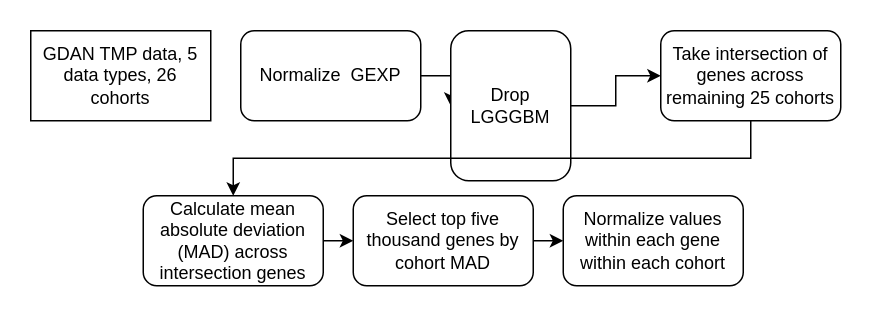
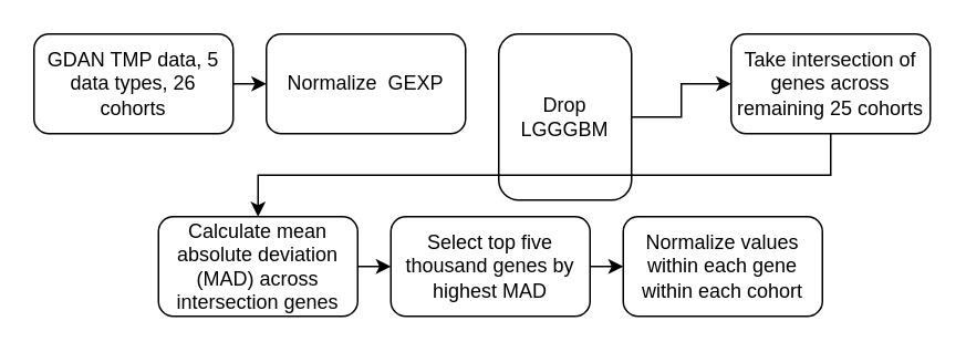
  <mxCell id="0" />
  <mxCell id="1" parent="0" />
- <mxCell id="3" value="GDAN TMP data, 5 data types, 26 cohorts" style="whiteSpace=wrap;html=1;rounded=0;" vertex="1" parent="1"><mxGeometry x="20" y="20" width="120" height="60" as="geometry" /></mxCell>
- <mxCell id="4" style="edgeStyle=orthogonalEdgeStyle;rounded=0;orthogonalLoop=1;jettySize=auto;html=1;exitX=1;exitY=0.5;exitDx=0;exitDy=0;entryX=0;entryY=0.5;entryDx=0;entryDy=0;" edge="1" parent="1" source="5" target="7"><mxGeometry relative="1" as="geometry" /></mxCell>
+ <mxCell id="2" style="edgeStyle=orthogonalEdgeStyle;rounded=0;orthogonalLoop=1;jettySize=auto;html=1;exitX=1;exitY=0.5;exitDx=0;exitDy=0;entryX=0;entryY=0.5;entryDx=0;entryDy=0;" edge="1" parent="1" source="3" target="5"><mxGeometry relative="1" as="geometry" /></mxCell>
+ <mxCell id="3" value="GDAN TMP data, 5 data types, 26 cohorts" style="rounded=1;whiteSpace=wrap;html=1;" vertex="1" parent="1"><mxGeometry x="20" y="20" width="120" height="60" as="geometry" /></mxCell>
  <mxCell id="5" value="Normalize&amp;nbsp; GEXP" style="rounded=1;whiteSpace=wrap;html=1;" vertex="1" parent="1"><mxGeometry x="160" y="20" width="120" height="60" as="geometry" /></mxCell>
  <mxCell id="6" style="edgeStyle=orthogonalEdgeStyle;rounded=0;orthogonalLoop=1;jettySize=auto;html=1;exitX=1;exitY=0.5;exitDx=0;exitDy=0;" edge="1" parent="1" source="7" target="9"><mxGeometry relative="1" as="geometry" /></mxCell>
  <mxCell id="7" value="Drop LGGGBM" style="rounded=1;whiteSpace=wrap;html=1;" vertex="1" parent="1"><mxGeometry x="300" y="20" width="80" height="100" as="geometry" /></mxCell>
  <mxCell id="8" style="edgeStyle=orthogonalEdgeStyle;rounded=0;orthogonalLoop=1;jettySize=auto;html=1;exitX=0.5;exitY=1;exitDx=0;exitDy=0;" edge="1" parent="1" source="9" target="11"><mxGeometry relative="1" as="geometry" /></mxCell>
  <mxCell id="9" value="Take intersection of genes across remaining 25 cohorts" style="rounded=1;whiteSpace=wrap;html=1;" vertex="1" parent="1"><mxGeometry x="440" y="20" width="120" height="60" as="geometry" /></mxCell>
  <mxCell id="10" style="edgeStyle=orthogonalEdgeStyle;rounded=0;orthogonalLoop=1;jettySize=auto;html=1;exitX=1;exitY=0.5;exitDx=0;exitDy=0;entryX=0;entryY=0.5;entryDx=0;entryDy=0;" edge="1" parent="1" source="11" target="13"><mxGeometry relative="1" as="geometry" /></mxCell>
  <mxCell id="11" value="Calculate mean absolute deviation (MAD) across intersection genes" style="rounded=1;whiteSpace=wrap;html=1;" vertex="1" parent="1"><mxGeometry x="95" y="130" width="120" height="60" as="geometry" /></mxCell>
  <mxCell id="12" style="edgeStyle=orthogonalEdgeStyle;rounded=0;orthogonalLoop=1;jettySize=auto;html=1;exitX=1;exitY=0.5;exitDx=0;exitDy=0;entryX=0;entryY=0.5;entryDx=0;entryDy=0;" edge="1" parent="1" source="13" target="14"><mxGeometry relative="1" as="geometry" /></mxCell>
- <mxCell id="13" value="Select top five thousand genes by cohort MAD" style="rounded=1;whiteSpace=wrap;html=1;" vertex="1" parent="1"><mxGeometry x="235" y="130" width="120" height="60" as="geometry" /></mxCell>
+ <mxCell id="13" value="Select top five thousand genes by highest MAD" style="rounded=1;whiteSpace=wrap;html=1;" vertex="1" parent="1"><mxGeometry x="235" y="130" width="120" height="60" as="geometry" /></mxCell>
  <mxCell id="14" value="Normalize values within each gene within each cohort" style="rounded=1;whiteSpace=wrap;html=1;" vertex="1" parent="1"><mxGeometry x="375" y="130" width="120" height="60" as="geometry" /></mxCell>
